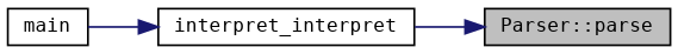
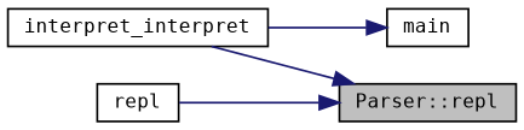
  digraph {
    fontname="DejaVu Sans Mono"
    rankdir=RL
    node [color=black fillcolor=white fontname="DejaVu Sans Mono" fontsize=10 shape=record style=filled]
    edge [color=midnightblue dir=back fontname="DejaVu Sans Mono" fontsize=10 labelfontname=Helvetica labelfontsize=10 style=solid]
-   n1 [fillcolor=grey75 fontcolor=black height=0.2 label="Parser::parse" width=0.4]
+   n1 [fillcolor=grey75 fontcolor=black height=0.2 label="Parser::repl" width=0.4]
    n2 [height=0.2 label=interpret_interpret width=0.4]
+   n3 [height=0.2 label=repl width=0.4]
    n4 [height=0.2 label=main width=0.4]
    n1 -> n2
-   n2 -> n4
+   n1 -> n3
+   n4 -> n2
  }
